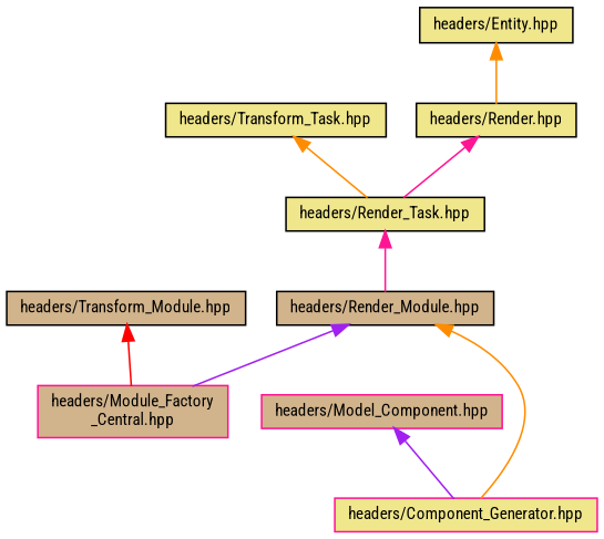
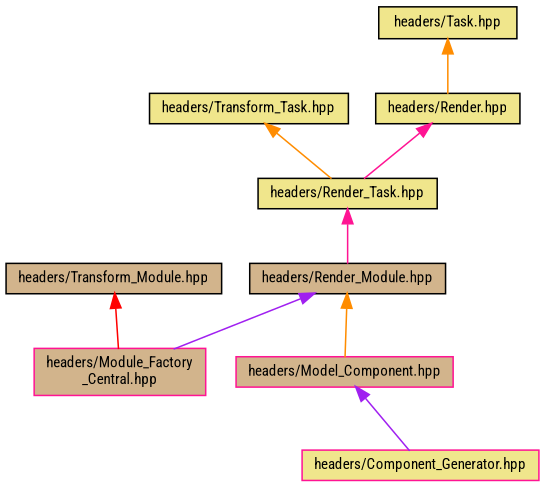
  digraph {
    fontname="Roboto Condensed"
    node [color=black fillcolor=khaki fontname="Roboto Condensed" fontsize=10 shape=record style=filled]
    edge [color=darkorange dir=back fontname="Roboto Condensed" fontsize=10 labelfontname=Helvetica labelfontsize=10 style=solid]
    n1 [fontcolor=black height=0.2 label="headers/Transform_Task.hpp" width=0.4]
    n2 [height=0.2 label="headers/Render_Task.hpp" width=0.4]
    n3 [fillcolor=tan height=0.2 label="headers/Transform_Module.hpp" width=0.4]
    n4 [color=deeppink fillcolor=tan height=0.2 label="headers/Module_Factory\l_Central.hpp" width=0.4]
-   n5 [height=0.2 label="headers/Entity.hpp" width=0.4]
+   n5 [height=0.2 label="headers/Task.hpp" width=0.4]
    n6 [height=0.2 label="headers/Render.hpp" width=0.4]
    n7 [fillcolor=tan height=0.2 label="headers/Render_Module.hpp" width=0.4]
    n8 [color=deeppink fillcolor=tan height=0.2 label="headers/Model_Component.hpp" width=0.4]
    n9 [color=deeppink height=0.2 label="headers/Component_Generator.hpp" width=0.4]
    n1 -> n2
    n2 -> n7 [color=deeppink]
    n3 -> n4 [color=red]
    n5 -> n6
    n6 -> n2 [color=deeppink]
    n7 -> n4 [color=purple]
-   n7 -> n9
+   n7 -> n8
    n8 -> n9 [color=purple]
  }
